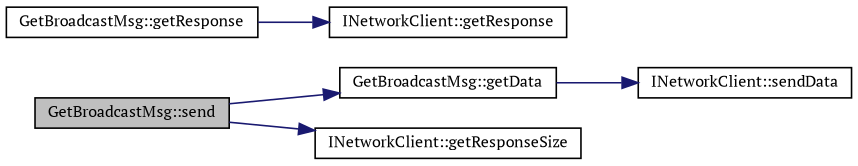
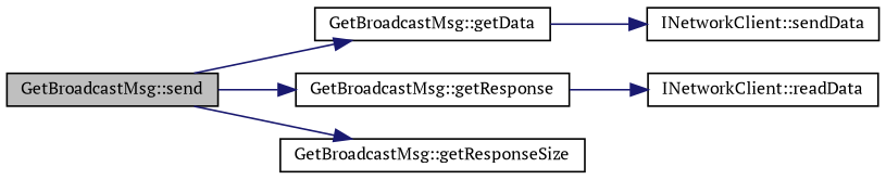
  digraph {
    fontname="PT Serif"
    rankdir=LR
    node [color=black fillcolor=white fontname="PT Serif" fontsize=10 shape=record style=filled]
    edge [color=midnightblue fontname="PT Serif" fontsize=10 labelfontname=Helvetica labelfontsize=10 style=solid]
    n1 [fillcolor=grey75 fontcolor=black height=0.2 label="GetBroadcastMsg::send" width=0.4]
    n2 [height=0.2 label="GetBroadcastMsg::getData" width=0.4]
    n3 [height=0.2 label="GetBroadcastMsg::getResponse" width=0.4]
-   n4 [height=0.2 label="INetworkClient::getResponseSize" width=0.4]
+   n4 [height=0.2 label="GetBroadcastMsg::getResponseSize" width=0.4]
    n5 [height=0.2 label="INetworkClient::sendData" width=0.4]
-   n6 [height=0.2 label="INetworkClient::getResponse" width=0.4]
+   n6 [height=0.2 label="INetworkClient::readData" width=0.4]
    n1 -> n2
+   n1 -> n3
    n1 -> n4
    n2 -> n5
    n3 -> n6
  }
